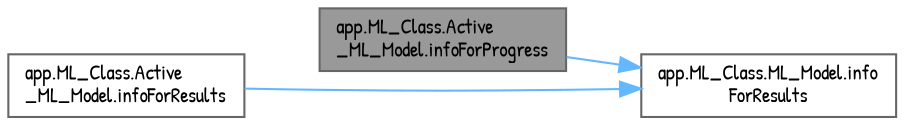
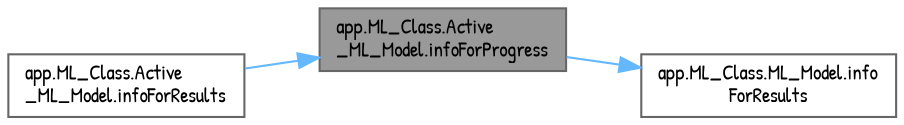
  digraph {
    fontname="Patrick Hand"
    rankdir=RL
    node [color=grey40 fillcolor=white fontname="Patrick Hand" fontsize=10 shape=box style=filled]
    edge [color=steelblue1 dir=back fontname="Patrick Hand" fontsize=10 labelfontname=Helvetica labelfontsize=10 style=solid]
    n1 [color=gray40 fillcolor=grey60 fontcolor=black height=0.2 label="app.ML_Class.Active\l_ML_Model.infoForProgress" width=0.4]
    n2 [height=0.2 label="app.ML_Class.Active\l_ML_Model.infoForResults" width=0.4]
    n3 [height=0.2 label="app.ML_Class.ML_Model.info\lForResults" width=0.4]
-   n3 -> n2
+   n1 -> n2
    n3 -> n1
  }
